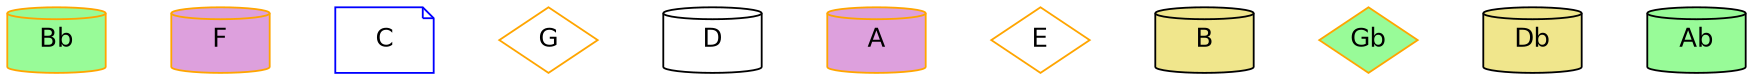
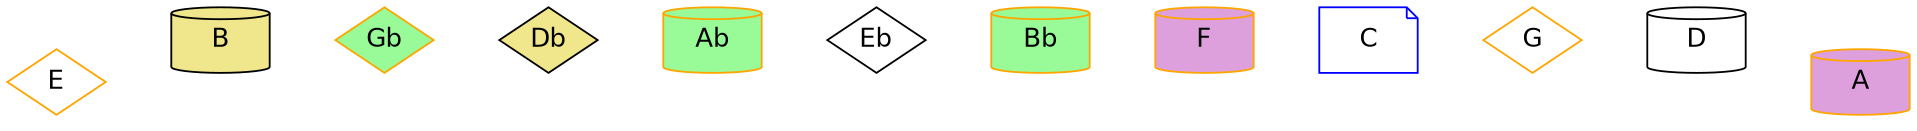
  graph {
    fontname="DejaVu Sans"
    mindist=.1
    rankdir=LR
    node [color=orange fillcolor=white fontname="DejaVu Sans" margin=0 shape=cylinder style=filled]
    edge [fontname="DejaVu Sans" style=invis]
    E [shape=diamond]
    B [fillcolor=khaki color=""]
    Gb [fillcolor=palegreen shape=diamond]
-   Db [fillcolor=khaki color=""]
-   Ab [fillcolor=palegreen color=""]
+   Db [fillcolor=khaki shape=diamond color=""]
+   Ab [fillcolor=palegreen]
+   Eb [shape=diamond color=""]
    Bb [fillcolor=palegreen]
    F [fillcolor=plum]
    C [color=blue shape=note]
    G [shape=diamond]
    D [color=""]
    A [fillcolor=plum]
    subgraph sub_1 {
      E
      B
      Gb
      Db
      Ab
+     Eb
      Bb
      F
      C
      G
      D
      A
    }
    E -- B
    B -- Gb
    Gb -- Db
    Db -- Ab
+   Ab -- Eb
+   Eb -- Bb
    Bb -- F
    F -- C
    C -- G
    G -- D
    D -- A
    A -- E
  }
